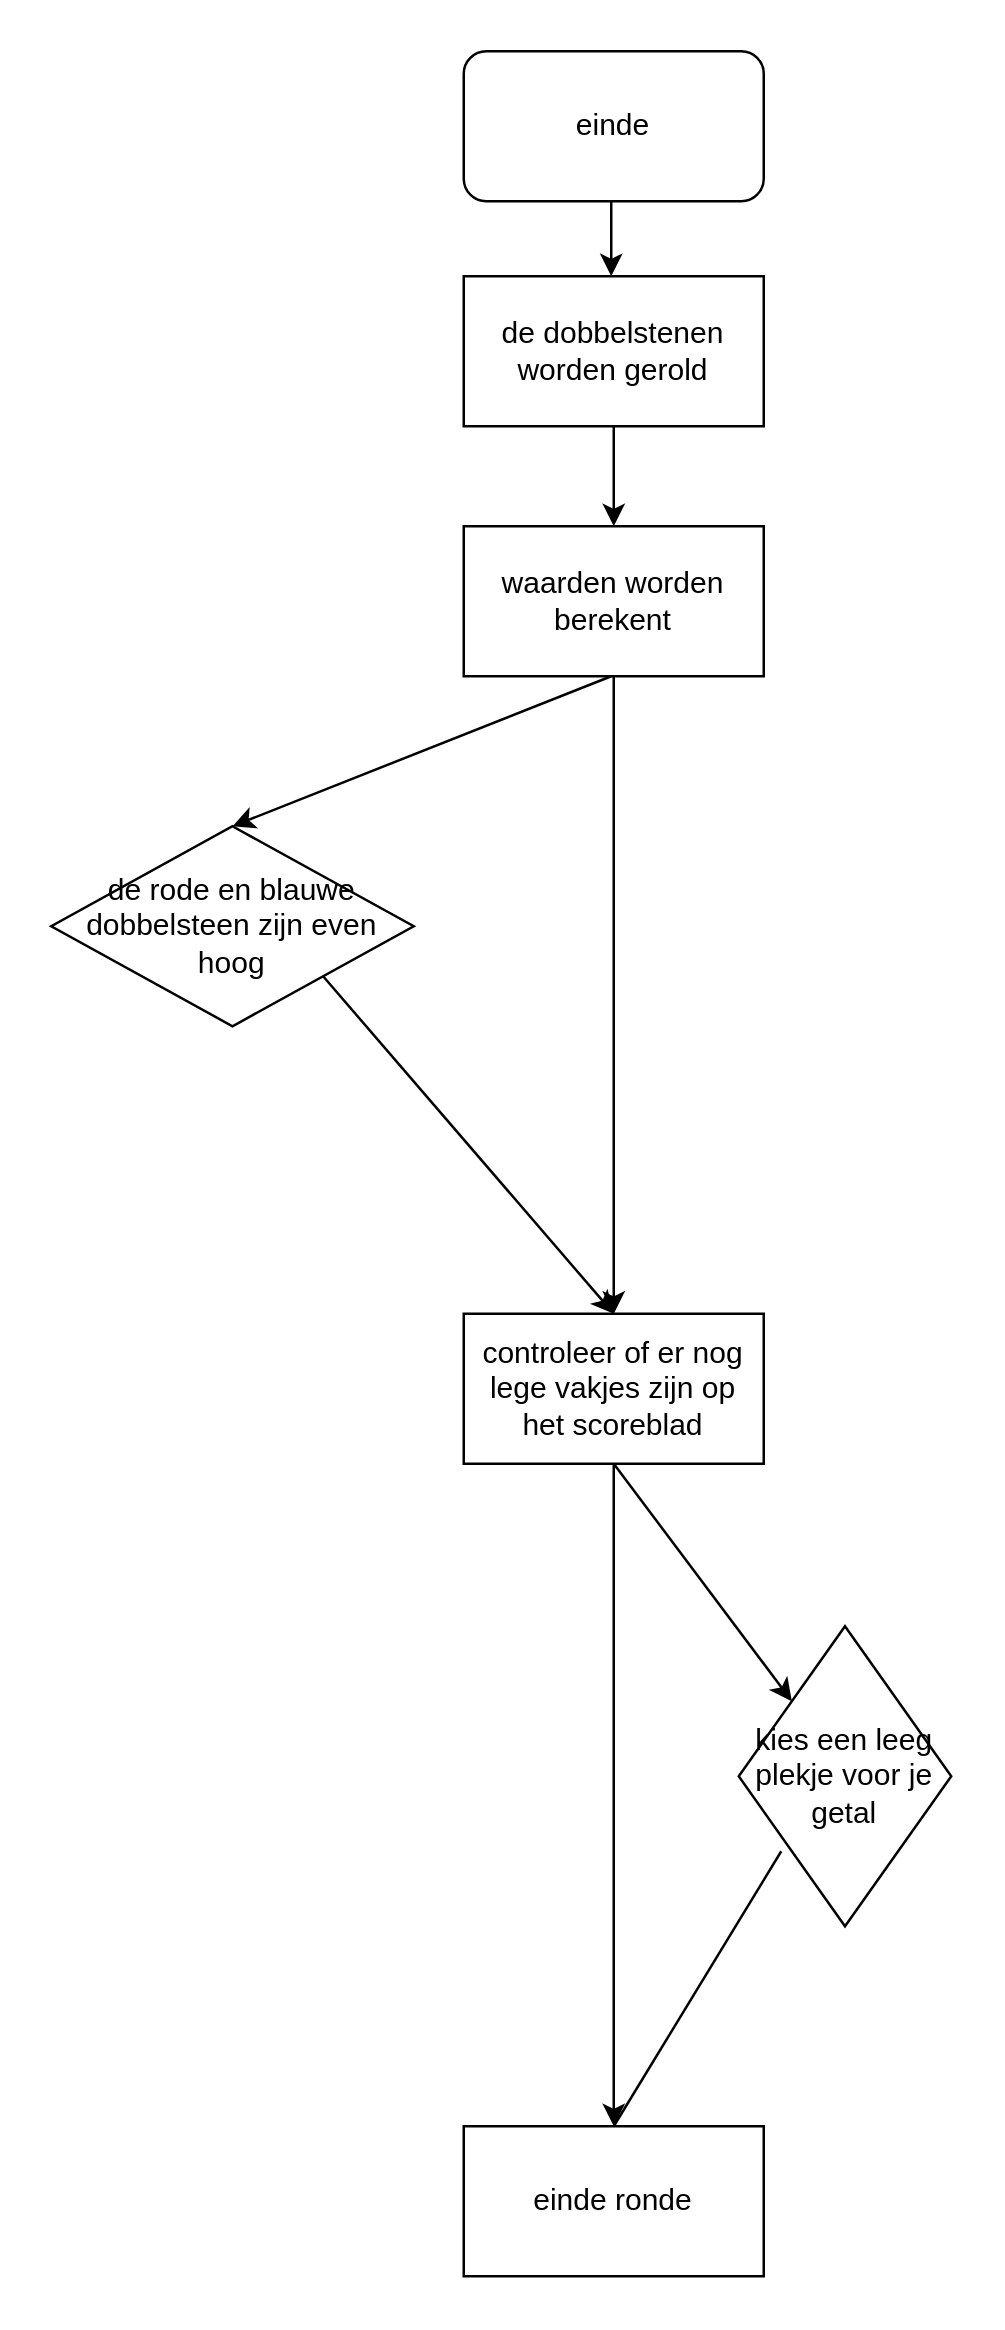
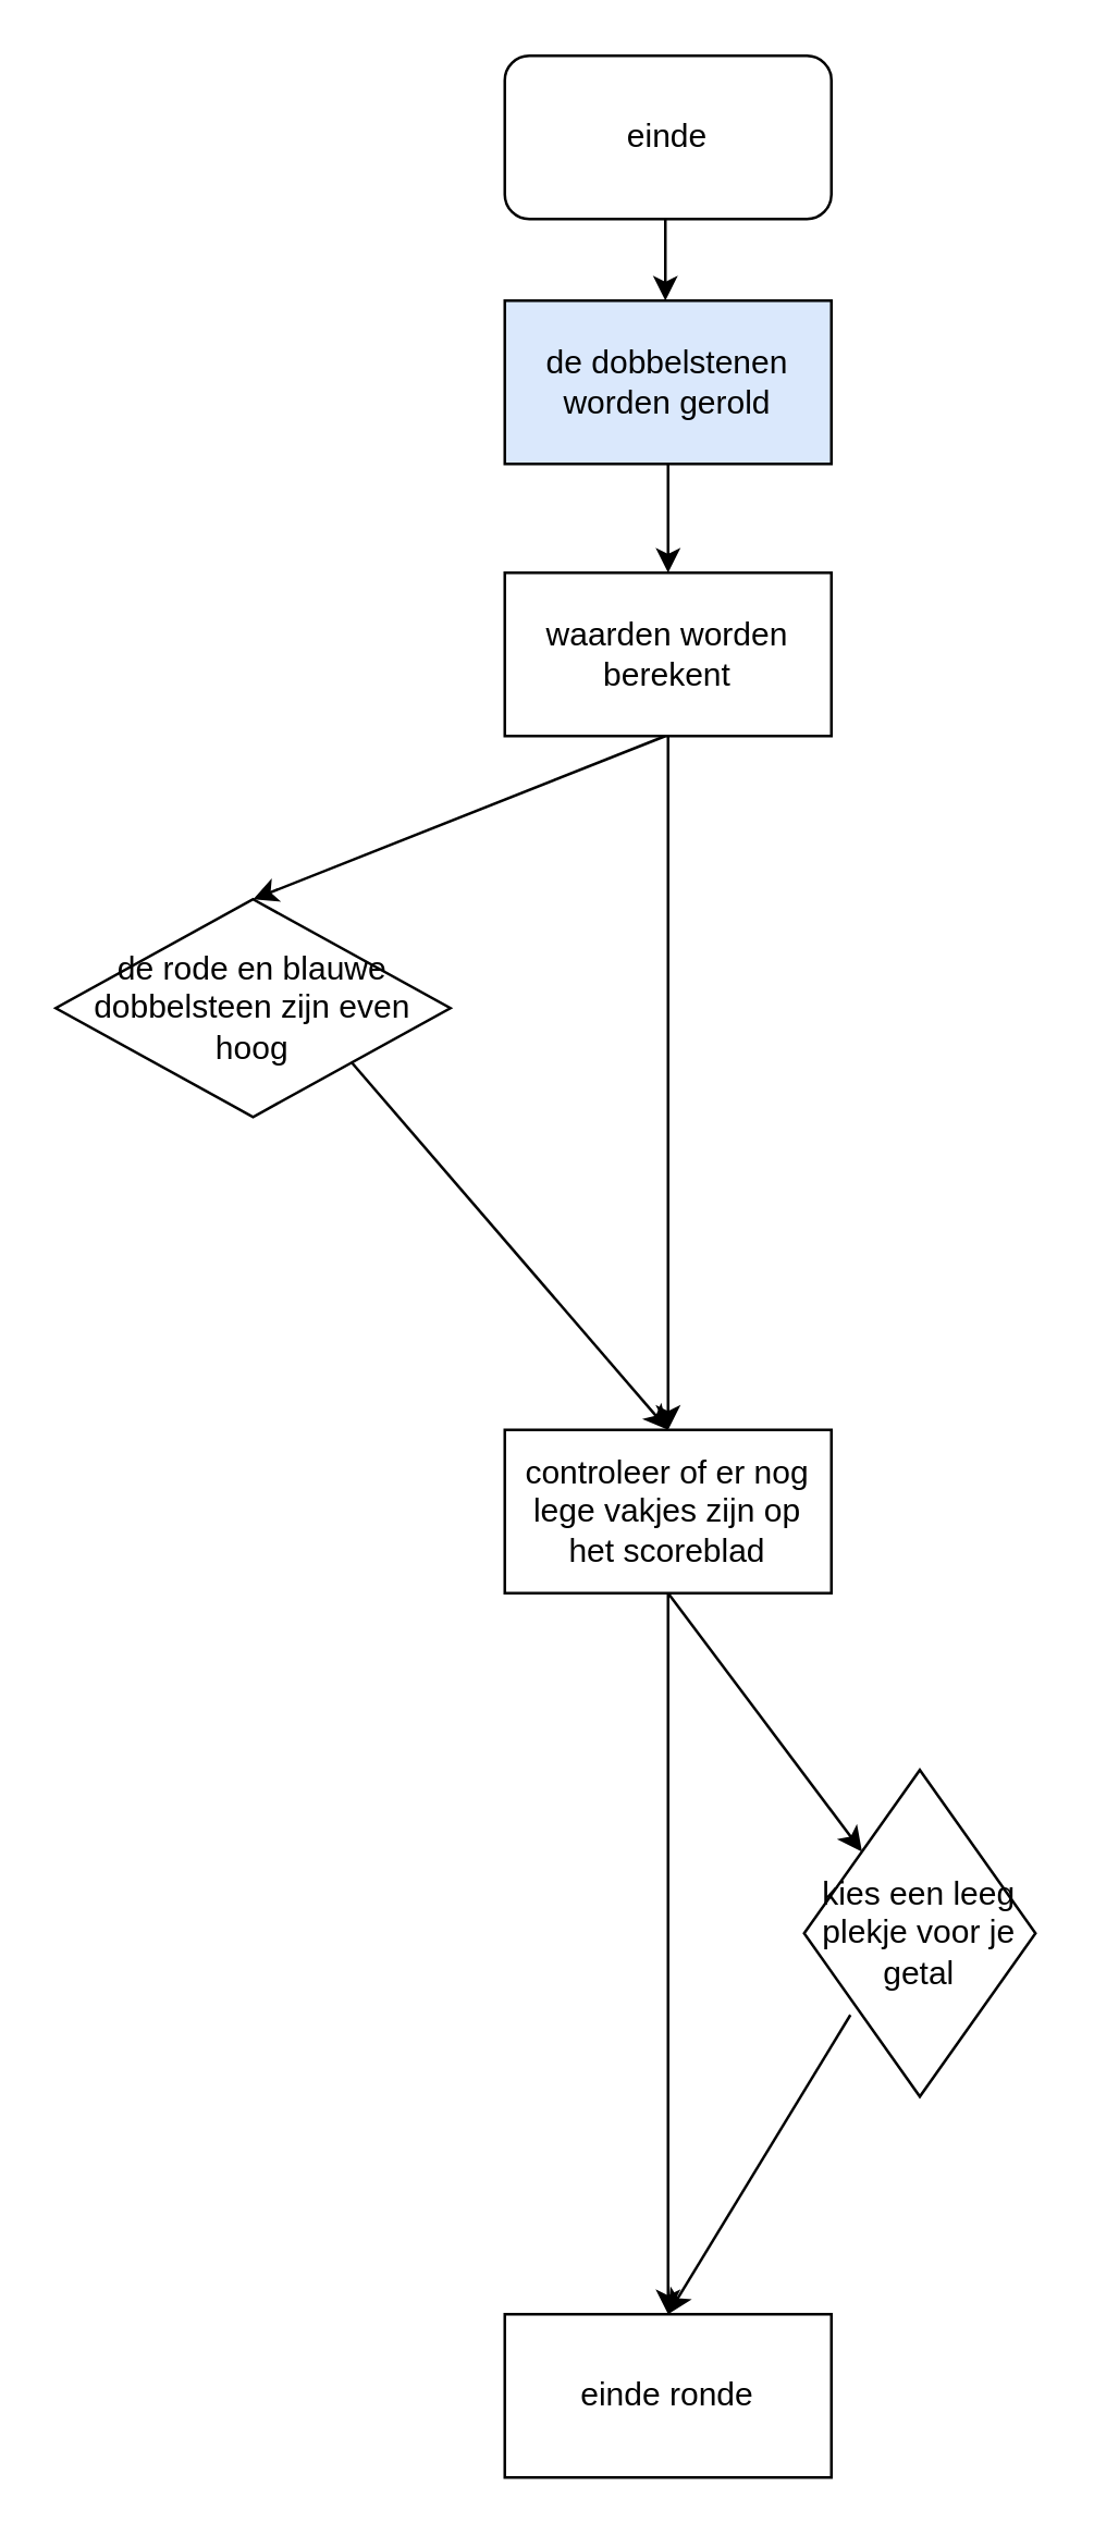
  <mxCell id="0" />
  <mxCell id="1" parent="0" />
  <mxCell id="2" value="einde" style="rounded=1;whiteSpace=wrap;html=1;" parent="1" vertex="1"><mxGeometry x="185" y="20" width="120" height="60" as="geometry" /></mxCell>
  <mxCell id="3" value="einde ronde" style="rounded=0;whiteSpace=wrap;html=1;" parent="1" vertex="1"><mxGeometry x="185" y="850" width="120" height="60" as="geometry" /></mxCell>
  <mxCell id="4" value="de rode en blauwe dobbelsteen zijn even hoog" style="rhombus;whiteSpace=wrap;html=1;" parent="1" vertex="1"><mxGeometry x="20" y="330" width="145" height="80" as="geometry" /></mxCell>
- <mxCell id="5" value="de dobbelstenen worden gerold" style="rounded=0;whiteSpace=wrap;html=1;" parent="1" vertex="1"><mxGeometry x="185" y="110" width="120" height="60" as="geometry" /></mxCell>
+ <mxCell id="5" value="de dobbelstenen worden gerold" style="rounded=0;whiteSpace=wrap;html=1;fillColor=#dae8fc;" parent="1" vertex="1"><mxGeometry x="185" y="110" width="120" height="60" as="geometry" /></mxCell>
  <mxCell id="6" value="" style="endArrow=classic;html=1;rounded=0;" parent="1" edge="1"><mxGeometry width="50" height="50" relative="1" as="geometry"><mxPoint x="244" y="80" as="sourcePoint" /><mxPoint x="244" y="110" as="targetPoint" /><Array as="points"><mxPoint x="244" y="100" /></Array></mxGeometry></mxCell>
  <mxCell id="7" value="waarden worden berekent" style="rounded=0;whiteSpace=wrap;html=1;" vertex="1" parent="1"><mxGeometry x="185" y="210" width="120" height="60" as="geometry" /></mxCell>
  <mxCell id="8" value="" style="endArrow=classic;html=1;rounded=0;" edge="1" parent="1"><mxGeometry width="50" height="50" relative="1" as="geometry"><mxPoint x="245" y="170" as="sourcePoint" /><mxPoint x="245" y="210" as="targetPoint" /></mxGeometry></mxCell>
  <mxCell id="9" value="" style="endArrow=classic;html=1;rounded=0;entryX=0.5;entryY=0;entryDx=0;entryDy=0;" edge="1" parent="1" target="4"><mxGeometry width="50" height="50" relative="1" as="geometry"><mxPoint x="244" y="270" as="sourcePoint" /><mxPoint x="244" y="300" as="targetPoint" /></mxGeometry></mxCell>
  <mxCell id="10" value="" style="endArrow=classic;html=1;rounded=0;exitX=0.5;exitY=1;exitDx=0;exitDy=0;entryX=0.5;entryY=0;entryDx=0;entryDy=0;" edge="1" parent="1" source="7" target="11"><mxGeometry width="50" height="50" relative="1" as="geometry"><mxPoint x="345" y="440" as="sourcePoint" /><mxPoint x="245" y="520" as="targetPoint" /></mxGeometry></mxCell>
  <mxCell id="11" value="controleer of er nog lege vakjes zijn op het scoreblad" style="rounded=0;whiteSpace=wrap;html=1;" vertex="1" parent="1"><mxGeometry x="185" y="525" width="120" height="60" as="geometry" /></mxCell>
  <mxCell id="12" value="" style="endArrow=classic;html=1;rounded=0;exitX=1;exitY=1;exitDx=0;exitDy=0;entryX=0.5;entryY=0;entryDx=0;entryDy=0;" edge="1" parent="1" source="4" target="11"><mxGeometry width="50" height="50" relative="1" as="geometry"><mxPoint x="345" y="540" as="sourcePoint" /><mxPoint x="395" y="490" as="targetPoint" /></mxGeometry></mxCell>
  <mxCell id="13" value="kies een leeg plekje voor je getal" style="rhombus;whiteSpace=wrap;html=1;" vertex="1" parent="1"><mxGeometry x="295" y="650" width="85" height="120" as="geometry" /></mxCell>
  <mxCell id="14" value="" style="endArrow=classic;html=1;rounded=0;entryX=0;entryY=0;entryDx=0;entryDy=0;exitX=0.5;exitY=1;exitDx=0;exitDy=0;" edge="1" parent="1" source="11" target="13"><mxGeometry width="50" height="50" relative="1" as="geometry"><mxPoint x="235" y="635" as="sourcePoint" /><mxPoint x="285" y="585" as="targetPoint" /></mxGeometry></mxCell>
- <mxCell id="15" value="" style="endArrow=none;html=1;rounded=0;entryX=0.5;entryY=0;entryDx=0;entryDy=0;exitX=0.2;exitY=0.75;exitDx=0;exitDy=0;exitPerimeter=0;" edge="1" parent="1" source="13" target="3"><mxGeometry width="50" height="50" relative="1" as="geometry"><mxPoint x="495" y="740" as="sourcePoint" /><mxPoint x="545" y="690" as="targetPoint" /></mxGeometry></mxCell>
+ <mxCell id="15" value="" style="endArrow=classic;html=1;rounded=0;entryX=0.5;entryY=0;entryDx=0;entryDy=0;exitX=0.2;exitY=0.75;exitDx=0;exitDy=0;exitPerimeter=0;" edge="1" parent="1" source="13" target="3"><mxGeometry width="50" height="50" relative="1" as="geometry"><mxPoint x="495" y="740" as="sourcePoint" /><mxPoint x="545" y="690" as="targetPoint" /></mxGeometry></mxCell>
  <mxCell id="16" value="" style="endArrow=classic;html=1;rounded=0;exitX=0.5;exitY=1;exitDx=0;exitDy=0;" edge="1" parent="1" source="11"><mxGeometry width="50" height="50" relative="1" as="geometry"><mxPoint x="495" y="740" as="sourcePoint" /><mxPoint x="245" y="850" as="targetPoint" /></mxGeometry></mxCell>
